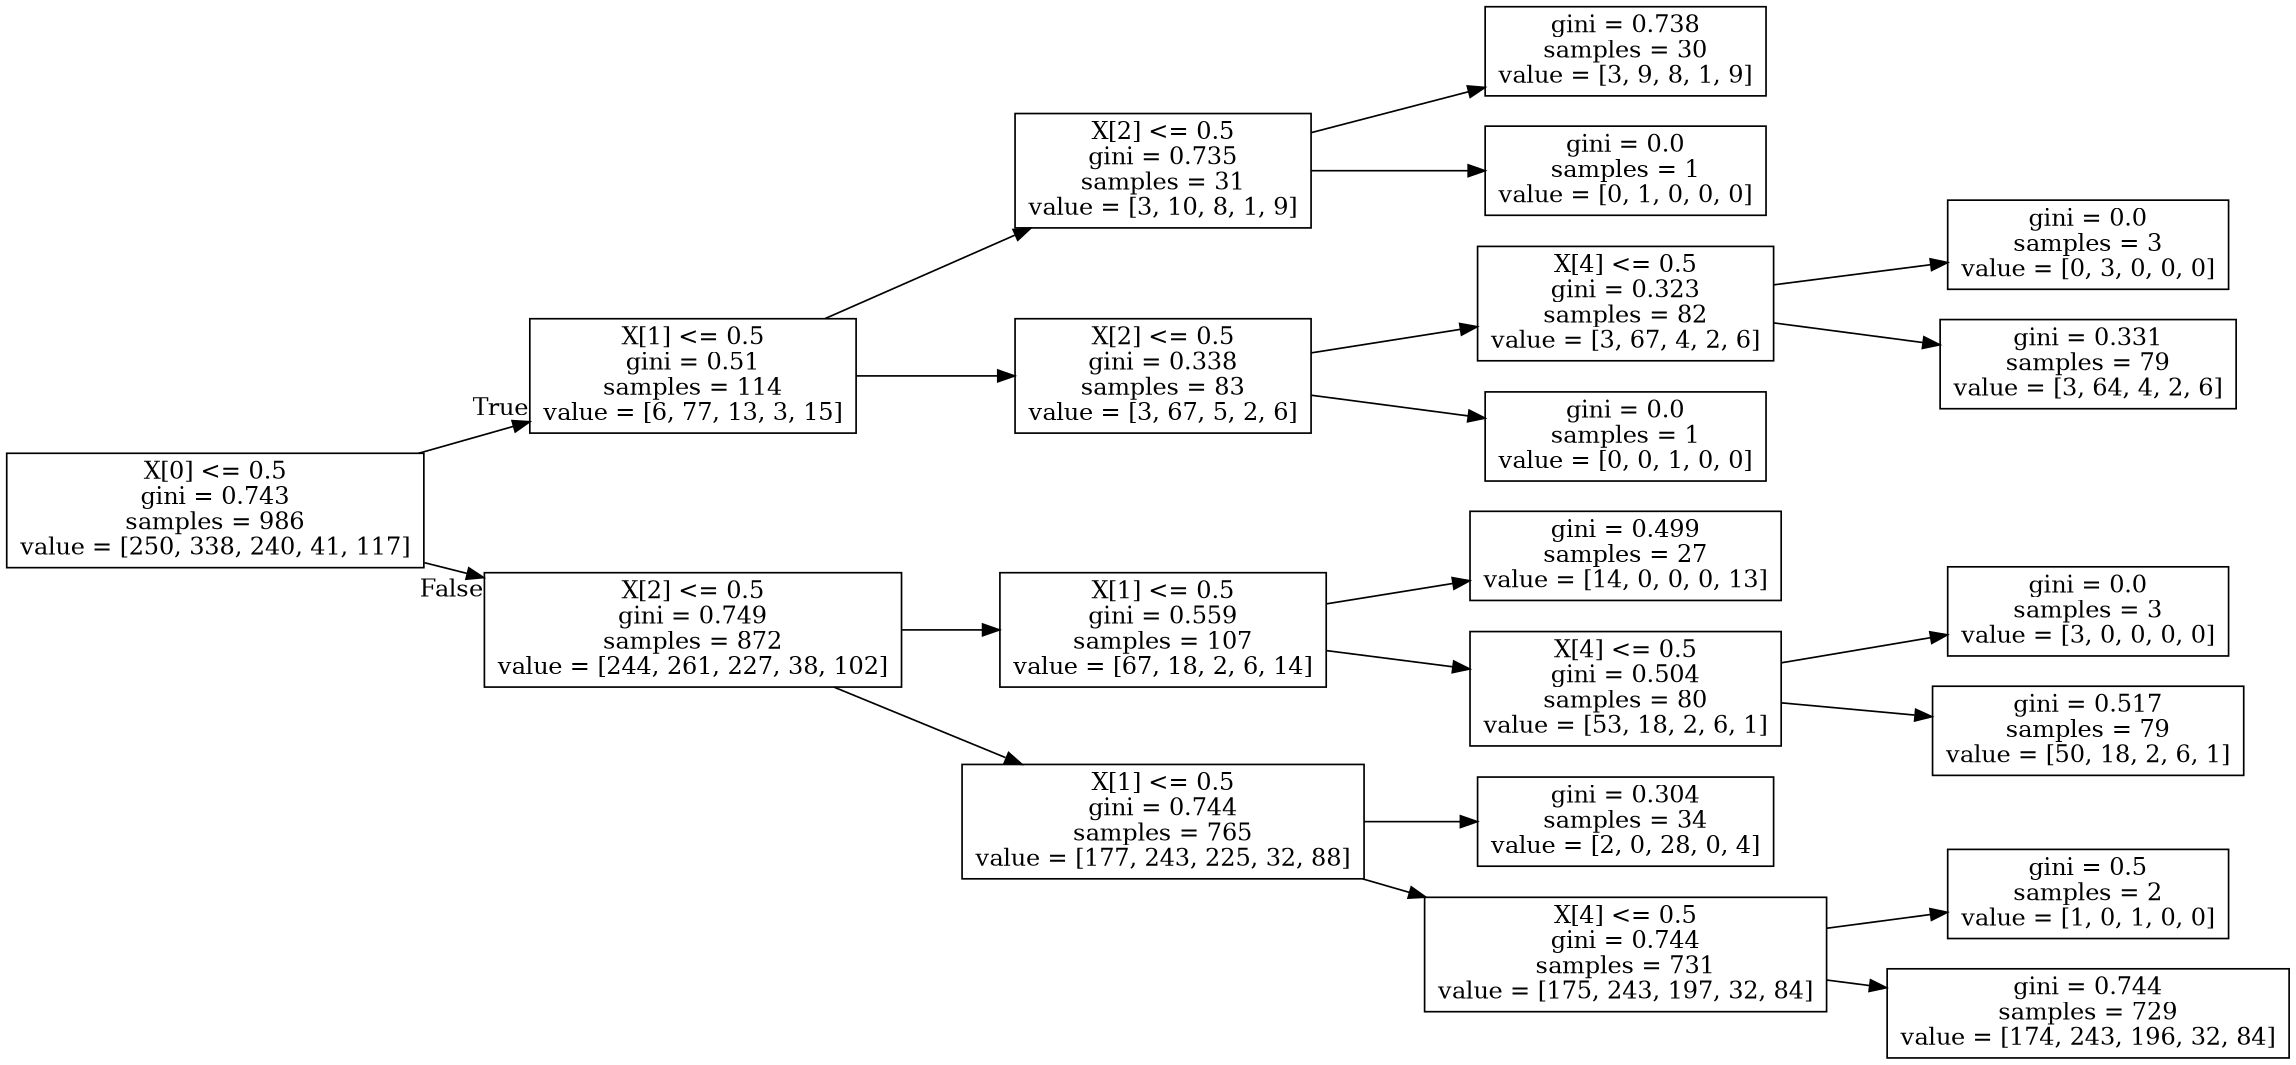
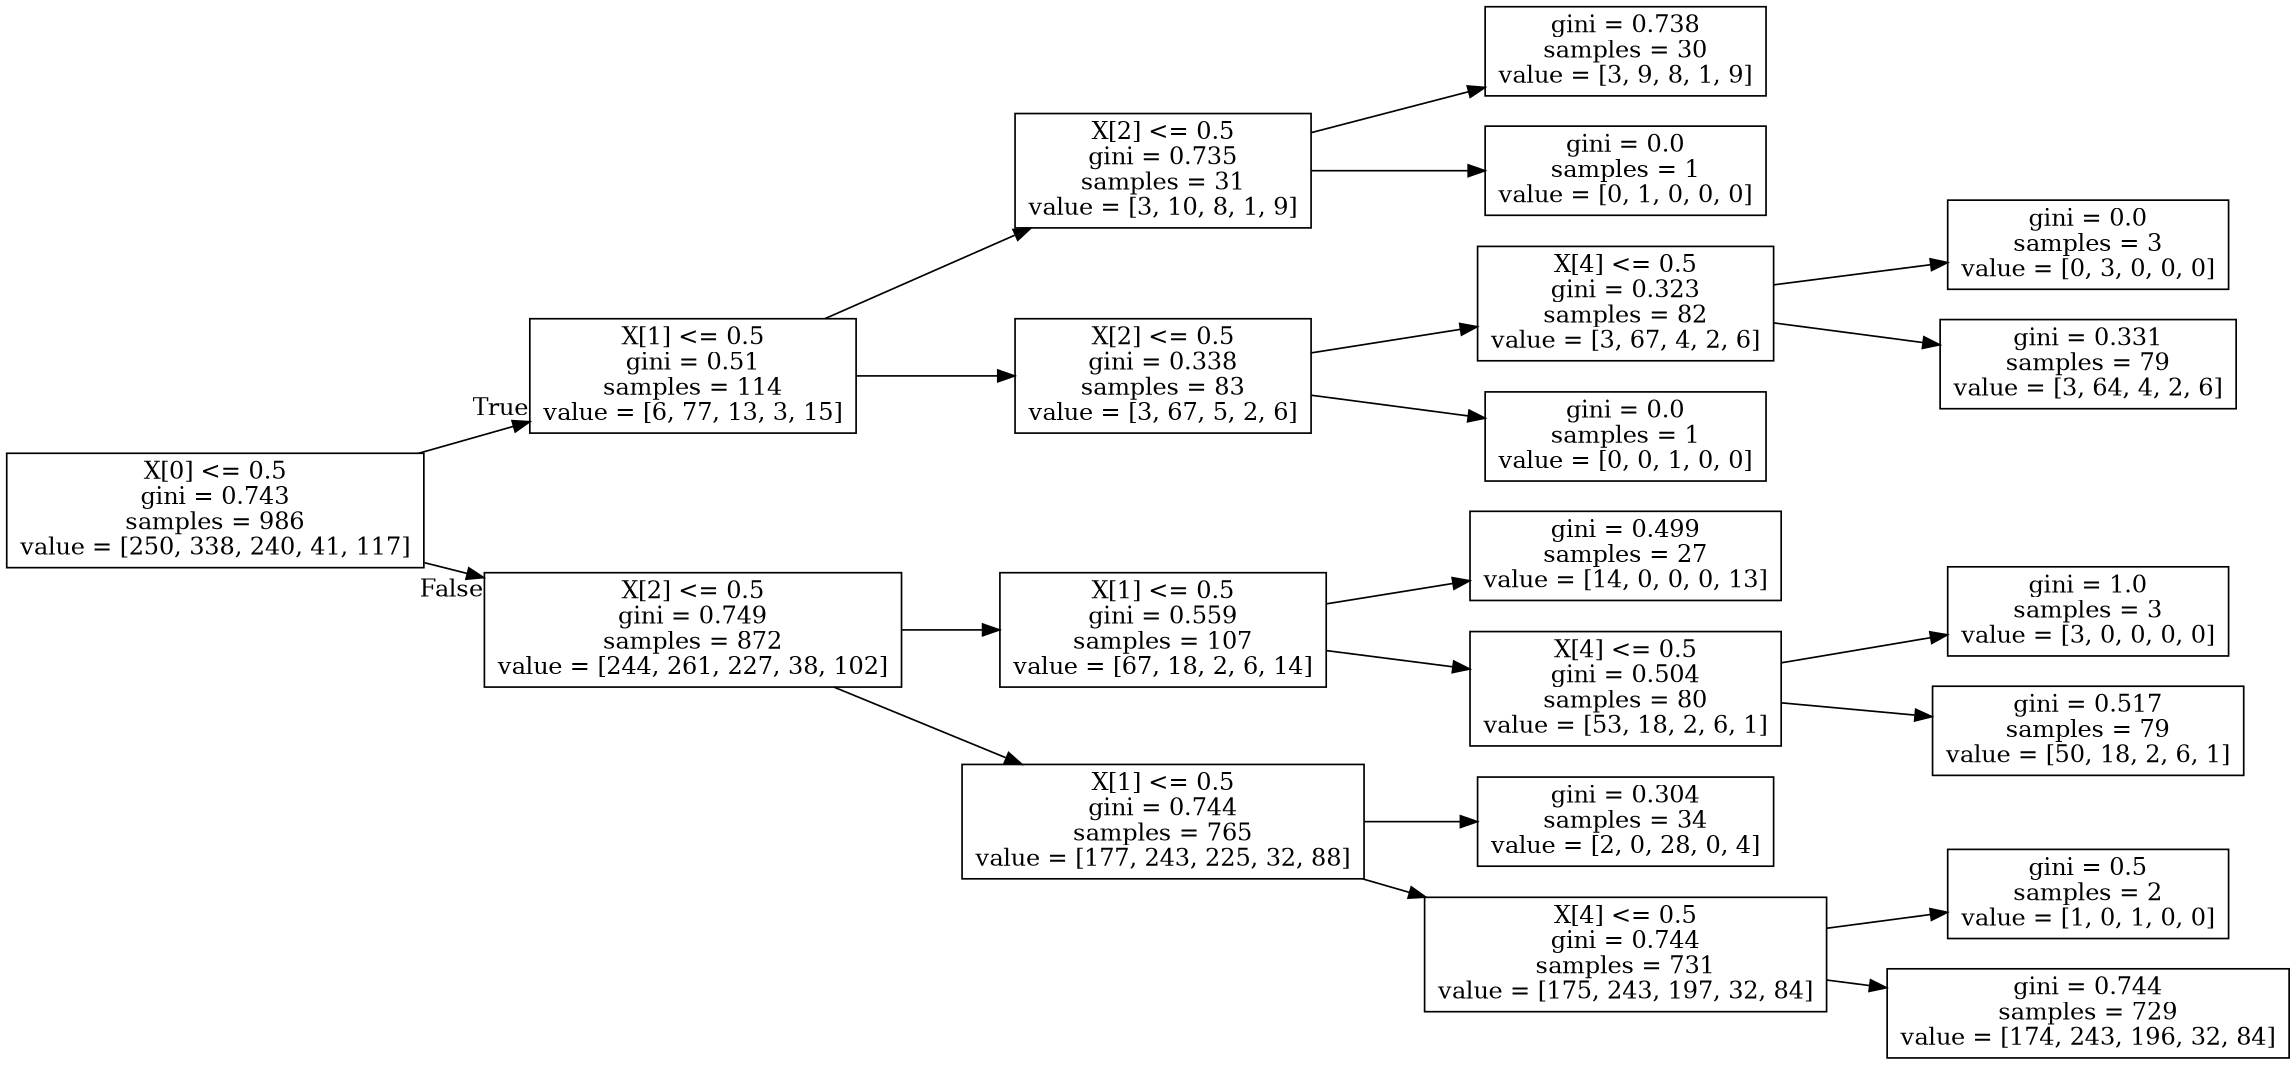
  digraph {
    rankdir=LR
    node [shape=box]
    n1 [label="X[0] <= 0.5\ngini = 0.743\nsamples = 986\nvalue = [250, 338, 240, 41, 117]"]
    n2 [label="X[1] <= 0.5\ngini = 0.51\nsamples = 114\nvalue = [6, 77, 13, 3, 15]"]
    n3 [label="X[2] <= 0.5\ngini = 0.749\nsamples = 872\nvalue = [244, 261, 227, 38, 102]"]
    n4 [label="X[2] <= 0.5\ngini = 0.735\nsamples = 31\nvalue = [3, 10, 8, 1, 9]"]
    n5 [label="X[2] <= 0.5\ngini = 0.338\nsamples = 83\nvalue = [3, 67, 5, 2, 6]"]
    n6 [label="X[1] <= 0.5\ngini = 0.559\nsamples = 107\nvalue = [67, 18, 2, 6, 14]"]
    n7 [label="X[1] <= 0.5\ngini = 0.744\nsamples = 765\nvalue = [177, 243, 225, 32, 88]"]
    n8 [label="gini = 0.738\nsamples = 30\nvalue = [3, 9, 8, 1, 9]"]
    n9 [label="gini = 0.0\nsamples = 1\nvalue = [0, 1, 0, 0, 0]"]
    n10 [label="X[4] <= 0.5\ngini = 0.323\nsamples = 82\nvalue = [3, 67, 4, 2, 6]"]
    n11 [label="gini = 0.0\nsamples = 1\nvalue = [0, 0, 1, 0, 0]"]
    n12 [label="gini = 0.0\nsamples = 3\nvalue = [0, 3, 0, 0, 0]"]
    n13 [label="gini = 0.331\nsamples = 79\nvalue = [3, 64, 4, 2, 6]"]
    n14 [label="gini = 0.499\nsamples = 27\nvalue = [14, 0, 0, 0, 13]"]
    n15 [label="X[4] <= 0.5\ngini = 0.504\nsamples = 80\nvalue = [53, 18, 2, 6, 1]"]
    n16 [label="gini = 0.304\nsamples = 34\nvalue = [2, 0, 28, 0, 4]"]
    n17 [label="X[4] <= 0.5\ngini = 0.744\nsamples = 731\nvalue = [175, 243, 197, 32, 84]"]
-   n18 [label="gini = 0.0\nsamples = 3\nvalue = [3, 0, 0, 0, 0]"]
+   n18 [label="gini = 1.0\nsamples = 3\nvalue = [3, 0, 0, 0, 0]"]
    n19 [label="gini = 0.517\nsamples = 79\nvalue = [50, 18, 2, 6, 1]"]
    n20 [label="gini = 0.5\nsamples = 2\nvalue = [1, 0, 1, 0, 0]"]
    n21 [label="gini = 0.744\nsamples = 729\nvalue = [174, 243, 196, 32, 84]"]
    n1 -> n2 [headlabel=True labelangle=45 labeldistance=2.5]
    n1 -> n3 [headlabel=False labelangle=-45 labeldistance=2.5]
    n2 -> n4
    n2 -> n5
    n3 -> n6
    n3 -> n7
    n4 -> n8
    n4 -> n9
    n5 -> n10
    n5 -> n11
    n6 -> n14
    n6 -> n15
    n7 -> n16
    n7 -> n17
    n10 -> n12
    n10 -> n13
    n15 -> n18
    n15 -> n19
    n17 -> n20
    n17 -> n21
  }
